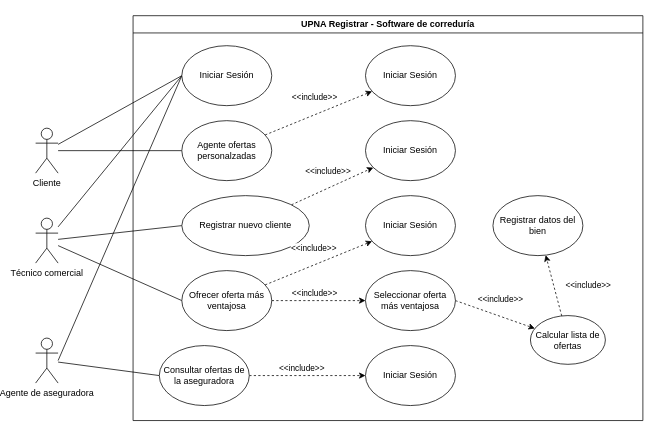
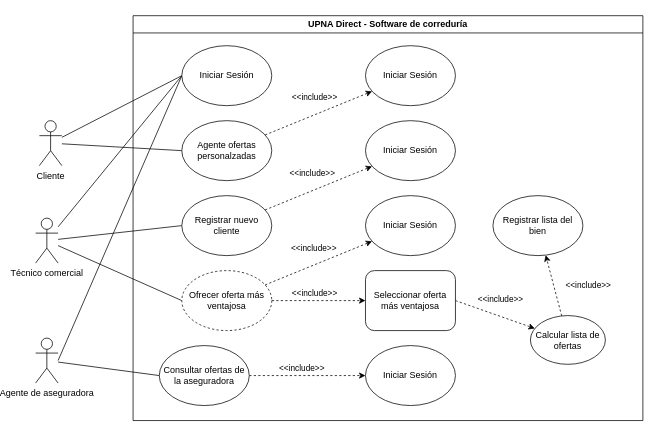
  <mxCell id="0" />
  <mxCell id="1" parent="0" />
  <mxCell id="2" style="rounded=0;orthogonalLoop=1;jettySize=auto;html=1;entryX=0;entryY=0.5;entryDx=0;entryDy=0;endArrow=none;endFill=0;" parent="1" source="4" target="15" edge="1"><mxGeometry relative="1" as="geometry" /></mxCell>
  <mxCell id="3" style="rounded=0;orthogonalLoop=1;jettySize=auto;html=1;entryX=0;entryY=0.5;entryDx=0;entryDy=0;endArrow=none;endFill=0;" parent="1" source="4" target="12" edge="1"><mxGeometry relative="1" as="geometry" /></mxCell>
- <mxCell id="4" value="Cliente" style="shape=umlActor;verticalLabelPosition=bottom;verticalAlign=top;html=1;outlineConnect=0;" parent="1" vertex="1"><mxGeometry x="20" y="170" width="30" height="60" as="geometry" /></mxCell>
+ <mxCell id="4" value="Cliente" style="shape=umlActor;verticalLabelPosition=bottom;verticalAlign=top;html=1;outlineConnect=0;" parent="1" vertex="1"><mxGeometry x="25" y="160" width="30" height="60" as="geometry" /></mxCell>
  <mxCell id="5" style="rounded=0;orthogonalLoop=1;jettySize=auto;html=1;entryX=0;entryY=0.5;entryDx=0;entryDy=0;endArrow=none;endFill=0;" parent="1" source="8" target="12" edge="1"><mxGeometry relative="1" as="geometry" /></mxCell>
  <mxCell id="6" style="rounded=0;orthogonalLoop=1;jettySize=auto;html=1;entryX=0;entryY=0.5;entryDx=0;entryDy=0;endArrow=none;endFill=0;" parent="1" source="8" target="21" edge="1"><mxGeometry relative="1" as="geometry" /></mxCell>
  <mxCell id="7" style="rounded=0;orthogonalLoop=1;jettySize=auto;html=1;entryX=0;entryY=0.5;entryDx=0;entryDy=0;endArrow=none;endFill=0;" parent="1" source="8" target="26" edge="1"><mxGeometry relative="1" as="geometry" /></mxCell>
  <mxCell id="8" value="Técnico comercial" style="shape=umlActor;verticalLabelPosition=bottom;verticalAlign=top;html=1;outlineConnect=0;" parent="1" vertex="1"><mxGeometry x="20" y="290" width="30" height="60" as="geometry" /></mxCell>
  <mxCell id="9" style="rounded=0;orthogonalLoop=1;jettySize=auto;html=1;entryX=0;entryY=0.5;entryDx=0;entryDy=0;endArrow=none;endFill=0;" parent="1" target="12" edge="1"><mxGeometry relative="1" as="geometry"><mxPoint x="50" y="480" as="sourcePoint" /><Array as="points" /></mxGeometry></mxCell>
  <mxCell id="10" style="rounded=0;orthogonalLoop=1;jettySize=auto;html=1;entryX=0;entryY=0.5;entryDx=0;entryDy=0;endArrow=none;endFill=0;" parent="1" source="11" target="18" edge="1"><mxGeometry relative="1" as="geometry" /></mxCell>
  <mxCell id="11" value="Agente de aseguradora" style="shape=umlActor;verticalLabelPosition=bottom;verticalAlign=top;html=1;outlineConnect=0;" parent="1" vertex="1"><mxGeometry x="20" y="450" width="30" height="60" as="geometry" /></mxCell>
  <mxCell id="12" value="Iniciar Sesión" style="ellipse;whiteSpace=wrap;html=1;" parent="1" vertex="1"><mxGeometry x="215" y="60" width="120" height="80" as="geometry" /></mxCell>
  <mxCell id="13" style="rounded=0;orthogonalLoop=1;jettySize=auto;html=1;dashed=1;" parent="1" source="15" target="31" edge="1"><mxGeometry relative="1" as="geometry" /></mxCell>
  <mxCell id="14" value="&amp;lt;&amp;lt;include&amp;gt;&amp;gt;" style="edgeLabel;html=1;align=center;verticalAlign=middle;resizable=0;points=[];" parent="13" vertex="1" connectable="0"><mxGeometry x="-0.091" y="-2" relative="1" as="geometry"><mxPoint y="-26" as="offset" /></mxGeometry></mxCell>
  <mxCell id="15" value="Agente ofertas personalzadas" style="ellipse;whiteSpace=wrap;html=1;" parent="1" vertex="1"><mxGeometry x="215" y="160" width="120" height="80" as="geometry" /></mxCell>
  <mxCell id="16" style="edgeStyle=orthogonalEdgeStyle;rounded=0;orthogonalLoop=1;jettySize=auto;html=1;dashed=1;" parent="1" source="18" target="33" edge="1"><mxGeometry relative="1" as="geometry" /></mxCell>
  <mxCell id="17" value="&amp;lt;&amp;lt;include&amp;gt;&amp;gt;" style="edgeLabel;html=1;align=center;verticalAlign=middle;resizable=0;points=[];" parent="16" vertex="1" connectable="0"><mxGeometry x="-0.105" y="4" relative="1" as="geometry"><mxPoint y="-6" as="offset" /></mxGeometry></mxCell>
  <mxCell id="18" value="&lt;div&gt;Consultar ofertas de la aseguradora&lt;/div&gt;" style="ellipse;whiteSpace=wrap;html=1;" parent="1" vertex="1"><mxGeometry x="185" y="460" width="120" height="80" as="geometry" /></mxCell>
  <mxCell id="19" style="rounded=0;orthogonalLoop=1;jettySize=auto;html=1;dashed=1;" parent="1" source="21" target="32" edge="1"><mxGeometry relative="1" as="geometry" /></mxCell>
  <mxCell id="20" value="&amp;lt;&amp;lt;include&amp;gt;&amp;gt;" style="edgeLabel;html=1;align=center;verticalAlign=middle;resizable=0;points=[];" parent="19" vertex="1" connectable="0"><mxGeometry x="-0.133" y="1" relative="1" as="geometry"><mxPoint x="1" y="-23" as="offset" /></mxGeometry></mxCell>
- <mxCell id="21" value="Registrar nuevo cliente" style="ellipse;whiteSpace=wrap;html=1;" parent="1" vertex="1"><mxGeometry x="215" y="260" width="170" height="80" as="geometry" /></mxCell>
+ <mxCell id="21" value="Registrar nuevo cliente" style="ellipse;whiteSpace=wrap;html=1;" parent="1" vertex="1"><mxGeometry x="215" y="260" width="120" height="80" as="geometry" /></mxCell>
  <mxCell id="22" style="rounded=0;orthogonalLoop=1;jettySize=auto;html=1;dashed=1;exitX=1;exitY=0.5;exitDx=0;exitDy=0;" parent="1" source="27" target="36" edge="1"><mxGeometry relative="1" as="geometry"><mxPoint x="880" y="270" as="sourcePoint" /></mxGeometry></mxCell>
  <mxCell id="23" value="&amp;lt;&amp;lt;include&amp;gt;&amp;gt;" style="edgeLabel;html=1;align=center;verticalAlign=middle;resizable=0;points=[];" parent="22" vertex="1" connectable="0"><mxGeometry x="0.462" y="2" relative="1" as="geometry"><mxPoint x="-19" y="-28" as="offset" /></mxGeometry></mxCell>
  <mxCell id="24" style="rounded=0;orthogonalLoop=1;jettySize=auto;html=1;dashed=1;" parent="1" source="26" target="30" edge="1"><mxGeometry relative="1" as="geometry" /></mxCell>
  <mxCell id="25" value="&amp;lt;&amp;lt;include&amp;gt;&amp;gt;" style="edgeLabel;html=1;align=center;verticalAlign=middle;resizable=0;points=[];" parent="24" vertex="1" connectable="0"><mxGeometry x="-0.175" relative="1" as="geometry"><mxPoint x="5" y="-25" as="offset" /></mxGeometry></mxCell>
- <mxCell id="26" value="Ofrecer oferta más ventajosa" style="ellipse;whiteSpace=wrap;html=1;" parent="1" vertex="1"><mxGeometry x="215" y="360" width="120" height="80" as="geometry" /></mxCell>
- <mxCell id="27" value="Seleccionar oferta más ventajosa" style="ellipse;whiteSpace=wrap;html=1;" parent="1" vertex="1"><mxGeometry x="460" y="360" width="120" height="80" as="geometry" /></mxCell>
+ <mxCell id="26" value="Ofrecer oferta más ventajosa" style="ellipse;whiteSpace=wrap;html=1;dashed=1;" parent="1" vertex="1"><mxGeometry x="215" y="360" width="120" height="80" as="geometry" /></mxCell>
+ <mxCell id="27" value="Seleccionar oferta más ventajosa" style="whiteSpace=wrap;html=1;rounded=1;" parent="1" vertex="1"><mxGeometry x="460" y="360" width="120" height="80" as="geometry" /></mxCell>
  <mxCell id="28" style="rounded=0;orthogonalLoop=1;jettySize=auto;html=1;dashed=1;entryX=0;entryY=0.5;entryDx=0;entryDy=0;" parent="1" source="26" target="27" edge="1"><mxGeometry relative="1" as="geometry"><mxPoint x="430" y="299.5" as="sourcePoint" /><mxPoint x="560" y="299.5" as="targetPoint" /></mxGeometry></mxCell>
  <mxCell id="29" value="&amp;lt;&amp;lt;include&amp;gt;&amp;gt;" style="edgeLabel;html=1;align=center;verticalAlign=middle;resizable=0;points=[];" parent="28" vertex="1" connectable="0"><mxGeometry x="0.462" y="2" relative="1" as="geometry"><mxPoint x="-35" y="-8" as="offset" /></mxGeometry></mxCell>
  <mxCell id="30" value="Iniciar Sesión" style="ellipse;whiteSpace=wrap;html=1;" parent="1" vertex="1"><mxGeometry x="460" y="260" width="120" height="80" as="geometry" /></mxCell>
  <mxCell id="31" value="Iniciar Sesión" style="ellipse;whiteSpace=wrap;html=1;" parent="1" vertex="1"><mxGeometry x="460" y="60" width="120" height="80" as="geometry" /></mxCell>
  <mxCell id="32" value="Iniciar Sesión" style="ellipse;whiteSpace=wrap;html=1;" parent="1" vertex="1"><mxGeometry x="460" y="160" width="120" height="80" as="geometry" /></mxCell>
  <mxCell id="33" value="Iniciar Sesión" style="ellipse;whiteSpace=wrap;html=1;" parent="1" vertex="1"><mxGeometry x="460" y="460" width="120" height="80" as="geometry" /></mxCell>
- <mxCell id="34" value="UPNA Registrar - Software de correduría" style="swimlane;whiteSpace=wrap;html=1;" vertex="1" parent="1"><mxGeometry x="150" width="680" height="540" as="geometry" y="20" /></mxCell>
- <mxCell id="35" value="Registrar datos del bien" style="ellipse;whiteSpace=wrap;html=1;" vertex="1" parent="34"><mxGeometry x="480" y="240" width="120" height="80" as="geometry" /></mxCell>
+ <mxCell id="34" value="UPNA Direct - Software de correduría" style="swimlane;whiteSpace=wrap;html=1;" vertex="1" parent="1"><mxGeometry x="150" width="680" height="540" as="geometry" y="20" /></mxCell>
+ <mxCell id="35" value="Registrar lista del bien" style="ellipse;whiteSpace=wrap;html=1;" vertex="1" parent="34"><mxGeometry x="480" y="240" width="120" height="80" as="geometry" /></mxCell>
  <mxCell id="36" value="Calcular lista de ofertas" style="ellipse;whiteSpace=wrap;html=1;" parent="34" vertex="1"><mxGeometry x="530" y="400" width="100" height="65" as="geometry" /></mxCell>
  <mxCell id="37" style="rounded=0;orthogonalLoop=1;jettySize=auto;html=1;dashed=1;" edge="1" parent="34" source="36" target="35"><mxGeometry relative="1" as="geometry" /></mxCell>
  <mxCell id="38" value="&amp;lt;&amp;lt;include&amp;gt;&amp;gt;" style="edgeLabel;html=1;align=center;verticalAlign=middle;resizable=0;points=[];" vertex="1" connectable="0" parent="37"><mxGeometry x="0.223" y="-1" relative="1" as="geometry"><mxPoint x="47" y="9" as="offset" /></mxGeometry></mxCell>
